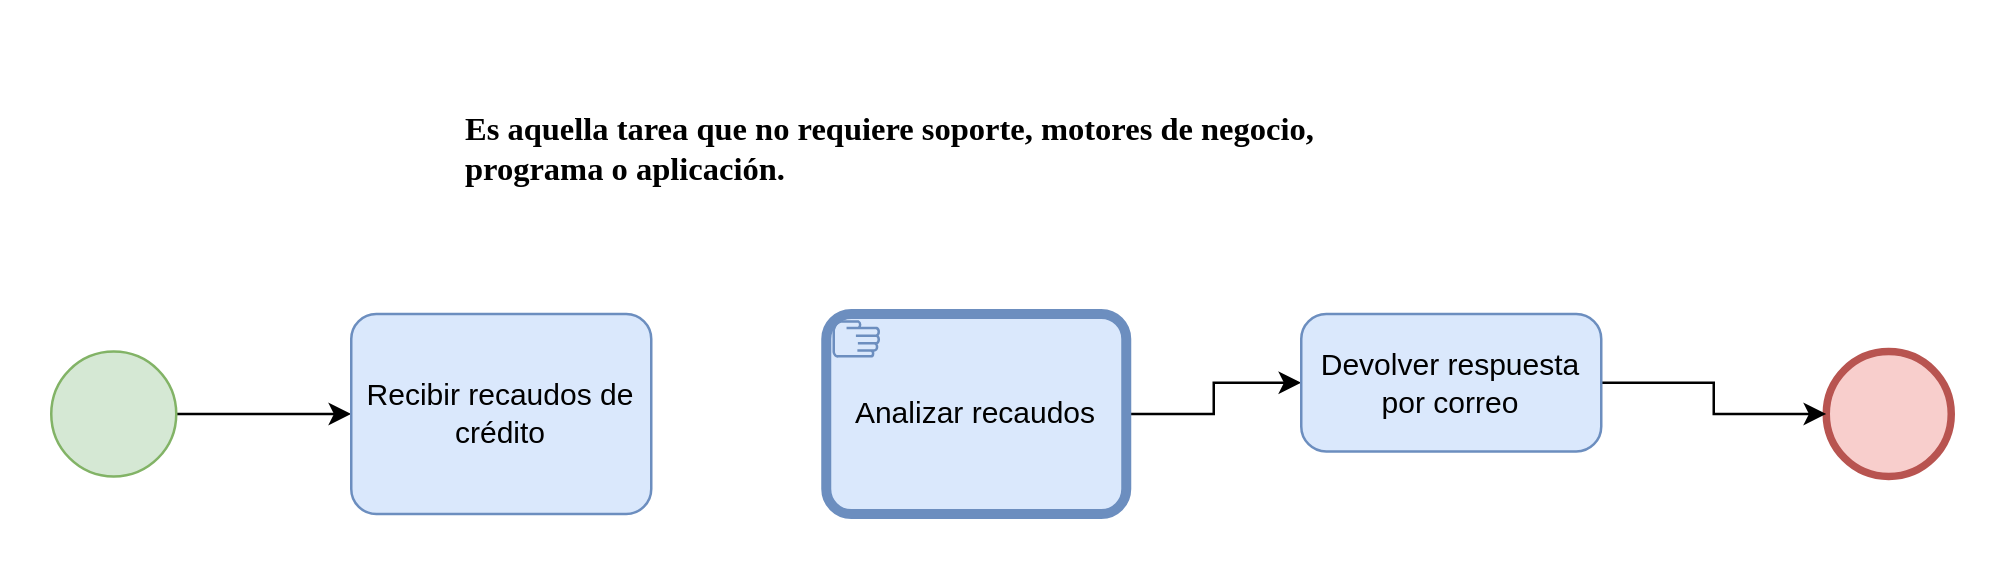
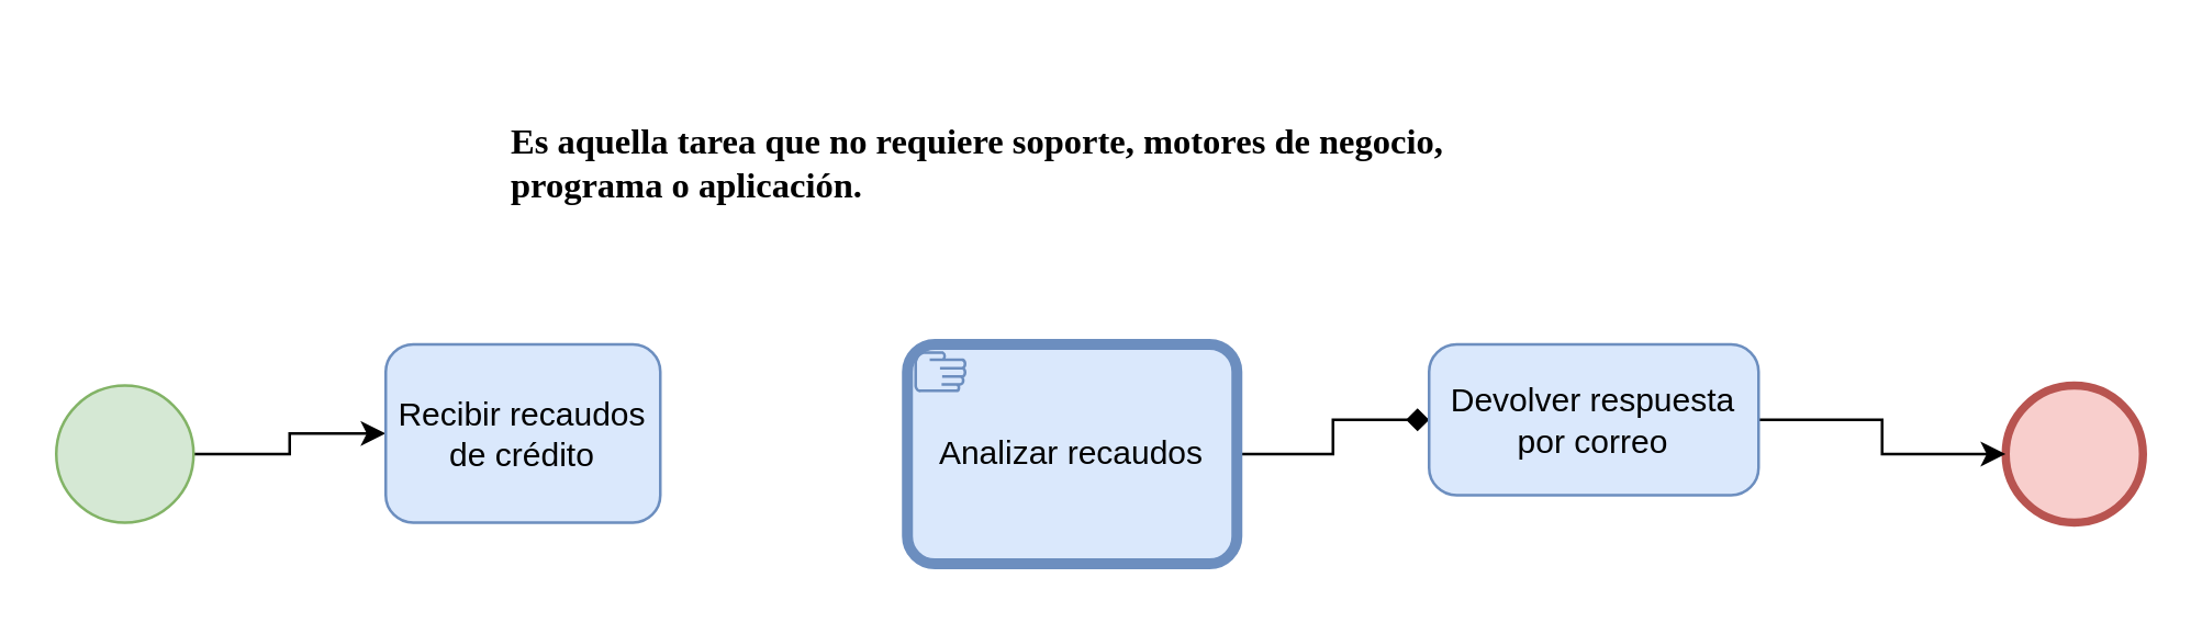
  <mxCell id="0" />
  <mxCell id="1" parent="0" />
  <mxCell id="2" value="" style="edgeStyle=orthogonalEdgeStyle;rounded=0;orthogonalLoop=1;jettySize=auto;html=1;" edge="1" parent="1" source="3" target="7"><mxGeometry relative="1" as="geometry" /></mxCell>
  <mxCell id="3" value="" style="points=[[0.145,0.145,0],[0.5,0,0],[0.855,0.145,0],[1,0.5,0],[0.855,0.855,0],[0.5,1,0],[0.145,0.855,0],[0,0.5,0]];shape=mxgraph.bpmn.event;html=1;verticalLabelPosition=bottom;labelBackgroundColor=#ffffff;verticalAlign=top;align=center;perimeter=ellipsePerimeter;outlineConnect=0;aspect=fixed;outline=standard;symbol=general;fillColor=#d5e8d4;strokeColor=#82b366;" vertex="1" parent="1"><mxGeometry x="20" y="140" width="50" height="50" as="geometry" /></mxCell>
  <mxCell id="4" value="" style="points=[[0.145,0.145,0],[0.5,0,0],[0.855,0.145,0],[1,0.5,0],[0.855,0.855,0],[0.5,1,0],[0.145,0.855,0],[0,0.5,0]];shape=mxgraph.bpmn.event;html=1;verticalLabelPosition=bottom;labelBackgroundColor=#ffffff;verticalAlign=top;align=center;perimeter=ellipsePerimeter;outlineConnect=0;aspect=fixed;outline=end;symbol=terminate2;fillColor=#f8cecc;strokeColor=#b85450;" vertex="1" parent="1"><mxGeometry x="730" y="140" width="50" height="50" as="geometry" /></mxCell>
- <mxCell id="5" value="" style="edgeStyle=orthogonalEdgeStyle;rounded=0;orthogonalLoop=1;jettySize=auto;html=1;" edge="1" parent="1" source="6" target="9"><mxGeometry relative="1" as="geometry" /></mxCell>
+ <mxCell id="5" value="" style="edgeStyle=orthogonalEdgeStyle;rounded=0;orthogonalLoop=1;jettySize=auto;html=1;endArrow=diamond;" edge="1" parent="1" source="6" target="9"><mxGeometry relative="1" as="geometry" /></mxCell>
  <mxCell id="6" value="Analizar recaudos" style="points=[[0.25,0,0],[0.5,0,0],[0.75,0,0],[1,0.25,0],[1,0.5,0],[1,0.75,0],[0.75,1,0],[0.5,1,0],[0.25,1,0],[0,0.75,0],[0,0.5,0],[0,0.25,0]];shape=mxgraph.bpmn.task;whiteSpace=wrap;rectStyle=rounded;size=10;html=1;bpmnShapeType=call;taskMarker=manual;fillColor=#dae8fc;strokeColor=#6c8ebf;" vertex="1" parent="1"><mxGeometry x="330" y="125" width="120" height="80" as="geometry" /></mxCell>
- <mxCell id="7" value="Recibir recaudos de crédito" style="points=[[0.25,0,0],[0.5,0,0],[0.75,0,0],[1,0.25,0],[1,0.5,0],[1,0.75,0],[0.75,1,0],[0.5,1,0],[0.25,1,0],[0,0.75,0],[0,0.5,0],[0,0.25,0]];shape=mxgraph.bpmn.task;whiteSpace=wrap;rectStyle=rounded;size=10;html=1;taskMarker=abstract;fillColor=#dae8fc;strokeColor=#6c8ebf;" vertex="1" parent="1"><mxGeometry x="140" y="125" width="120" height="80" as="geometry" /></mxCell>
+ <mxCell id="7" value="Recibir recaudos de crédito" style="points=[[0.25,0,0],[0.5,0,0],[0.75,0,0],[1,0.25,0],[1,0.5,0],[1,0.75,0],[0.75,1,0],[0.5,1,0],[0.25,1,0],[0,0.75,0],[0,0.5,0],[0,0.25,0]];shape=mxgraph.bpmn.task;whiteSpace=wrap;rectStyle=rounded;size=10;html=1;taskMarker=abstract;fillColor=#dae8fc;strokeColor=#6c8ebf;" vertex="1" parent="1"><mxGeometry x="140" y="125" width="100" height="65" as="geometry" /></mxCell>
  <mxCell id="8" value="" style="edgeStyle=orthogonalEdgeStyle;rounded=0;orthogonalLoop=1;jettySize=auto;html=1;" edge="1" parent="1" source="9" target="4"><mxGeometry relative="1" as="geometry" /></mxCell>
  <mxCell id="9" value="Devolver respuesta por correo" style="points=[[0.25,0,0],[0.5,0,0],[0.75,0,0],[1,0.25,0],[1,0.5,0],[1,0.75,0],[0.75,1,0],[0.5,1,0],[0.25,1,0],[0,0.75,0],[0,0.5,0],[0,0.25,0]];shape=mxgraph.bpmn.task;whiteSpace=wrap;rectStyle=rounded;size=10;html=1;taskMarker=abstract;fillColor=#dae8fc;strokeColor=#6c8ebf;" vertex="1" parent="1"><mxGeometry x="520" y="125" width="120" height="55" as="geometry" /></mxCell>
  <mxCell id="10" value="&lt;h4 style=&quot;font-size: 13px;&quot;&gt;&lt;font style=&quot;font-size: 13px;&quot; face=&quot;Georgia&quot;&gt;Es aquella tarea que no requiere soporte, motores de negocio,&lt;br&gt;programa o aplicación.&lt;/font&gt;&lt;/h4&gt;" style="text;whiteSpace=wrap;html=1;" vertex="1" parent="1"><mxGeometry x="184" y="20" width="440" height="50" as="geometry" /></mxCell>
